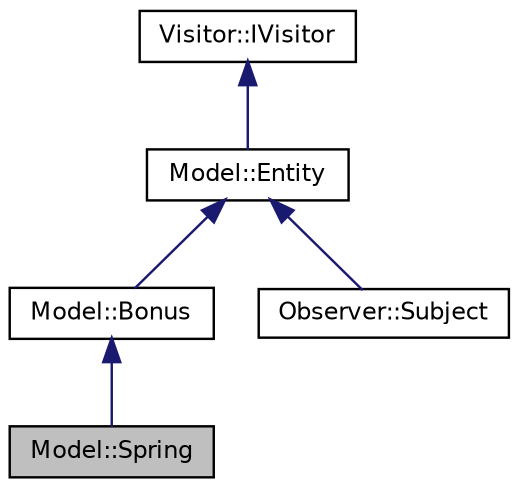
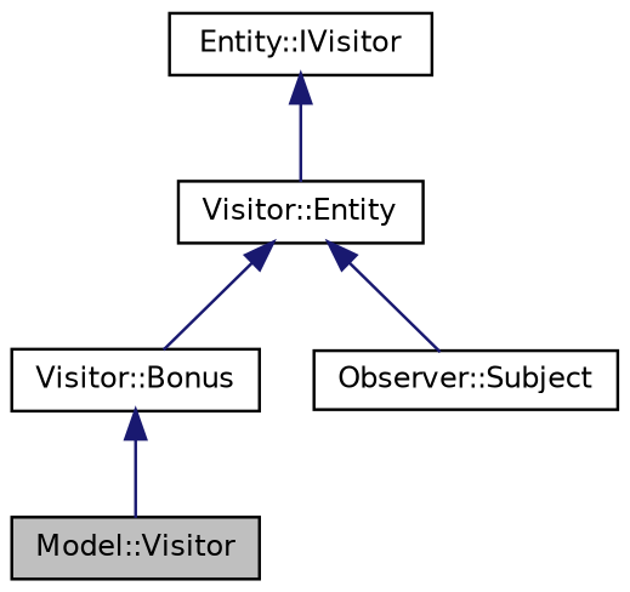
  digraph {
    node [color=black fontname=Helvetica fontsize=10 shape=record]
    edge [color=midnightblue dir=back fontname=Helvetica fontsize=10 labelfontname=Helvetica labelfontsize=10 style=solid]
-   n1 [fillcolor=grey75 fontcolor=black height=0.2 label="Model::Spring" style=filled width=0.4]
-   n2 [height=0.2 label="Model::Bonus" width=0.4]
-   n3 [height=0.2 label="Model::Entity" width=0.4]
+   n1 [fillcolor=grey75 fontcolor=black height=0.2 label="Model::Visitor" style=filled width=0.4]
+   n2 [height=0.2 label="Visitor::Bonus" width=0.4]
+   n3 [height=0.2 label="Visitor::Entity" width=0.4]
    n4 [height=0.2 label="Observer::Subject" width=0.4]
-   n5 [height=0.2 label="Visitor::IVisitor" width=0.4]
+   n5 [height=0.2 label="Entity::IVisitor" width=0.4]
    n2 -> n1
    n3 -> n2
    n3 -> n4
    n5 -> n3
  }
